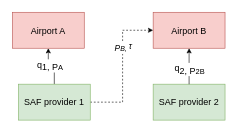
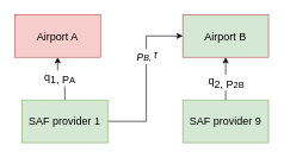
  <mxCell id="0" />
  <mxCell id="1" parent="0" />
- <mxCell id="2" style="edgeStyle=orthogonalEdgeStyle;rounded=0;orthogonalLoop=1;jettySize=auto;html=1;entryX=0;entryY=0.5;entryDx=0;entryDy=0;exitX=1;exitY=0.5;exitDx=0;exitDy=0;dashed=1;" parent="1" source="7" target="8" edge="1"><mxGeometry relative="1" as="geometry"><Array as="points"><mxPoint x="204" y="170" /><mxPoint x="204" y="50" /></Array><mxPoint x="204" y="140" as="sourcePoint" /></mxGeometry></mxCell>
+ <mxCell id="2" style="edgeStyle=orthogonalEdgeStyle;rounded=0;orthogonalLoop=1;jettySize=auto;html=1;entryX=0;entryY=0.5;entryDx=0;entryDy=0;exitX=1;exitY=0.5;exitDx=0;exitDy=0;" parent="1" source="7" target="8" edge="1"><mxGeometry relative="1" as="geometry"><Array as="points"><mxPoint x="204" y="170" /><mxPoint x="204" y="50" /></Array><mxPoint x="204" y="140" as="sourcePoint" /></mxGeometry></mxCell>
  <mxCell id="3" value="&lt;sub style=&quot;font-size: 14px;&quot;&gt;P&lt;/sub&gt;&lt;span style=&quot;font-size: 14px;&quot;&gt;&lt;sub&gt;B,&amp;nbsp;&lt;/sub&gt;&lt;/span&gt;&lt;font style=&quot;font-size: 14px;&quot;&gt;τ&lt;/font&gt;" style="edgeLabel;html=1;align=center;verticalAlign=middle;resizable=0;points=[];fontSize=14;fontStyle=2" parent="2" vertex="1" connectable="0"><mxGeometry x="0.3" relative="1" as="geometry"><mxPoint as="offset" /></mxGeometry></mxCell>
- <mxCell id="4" value="SAF provider 2" style="rounded=0;whiteSpace=wrap;html=1;fontSize=15;fillColor=#d5e8d4;strokeColor=#82b366;" parent="1" vertex="1"><mxGeometry x="255" y="140" width="120" height="60" as="geometry" /></mxCell>
+ <mxCell id="4" value="SAF provider 9" style="rounded=0;whiteSpace=wrap;html=1;fontSize=15;fillColor=#d5e8d4;strokeColor=#82b366;" parent="1" vertex="1"><mxGeometry x="255" y="140" width="120" height="60" as="geometry" /></mxCell>
  <mxCell id="5" value="" style="edgeStyle=orthogonalEdgeStyle;rounded=0;orthogonalLoop=1;jettySize=auto;html=1;fontSize=15;" parent="1" source="7" target="9" edge="1"><mxGeometry relative="1" as="geometry" /></mxCell>
  <mxCell id="6" value="q&lt;sub style=&quot;font-size: 15px;&quot;&gt;1, P&lt;/sub&gt;&lt;span style=&quot;font-size: 15px;&quot;&gt;&lt;sub&gt;A&lt;/sub&gt;&lt;/span&gt;&lt;sub style=&quot;font-size: 15px;&quot;&gt;&amp;nbsp;&lt;/sub&gt;" style="edgeLabel;html=1;align=center;verticalAlign=middle;resizable=0;points=[];fontSize=15;" parent="5" vertex="1" connectable="0"><mxGeometry x="0.033" y="-2" relative="1" as="geometry"><mxPoint as="offset" /></mxGeometry></mxCell>
  <mxCell id="7" value="SAF provider 1" style="rounded=0;whiteSpace=wrap;html=1;fontSize=15;fillColor=#d5e8d4;strokeColor=#82b366;" parent="1" vertex="1"><mxGeometry x="30" y="140" width="120" height="60" as="geometry" /></mxCell>
- <mxCell id="8" value="Airport B" style="rounded=0;whiteSpace=wrap;html=1;fontSize=15;fillColor=#f8cecc;strokeColor=#b85450;" parent="1" vertex="1"><mxGeometry x="255" y="20" width="120" height="60" as="geometry" /></mxCell>
+ <mxCell id="8" value="Airport B" style="rounded=0;whiteSpace=wrap;html=1;fontSize=15;fillColor=#d5e8d4;strokeColor=#b85450;" parent="1" vertex="1"><mxGeometry x="255" y="20" width="120" height="60" as="geometry" /></mxCell>
  <mxCell id="9" value="Airport A" style="rounded=0;whiteSpace=wrap;html=1;fontSize=15;fillColor=#f8cecc;strokeColor=#b85450;" parent="1" vertex="1"><mxGeometry x="20" y="20" width="120" height="60" as="geometry" /></mxCell>
  <mxCell id="10" value="" style="endArrow=classic;html=1;rounded=0;exitX=0.5;exitY=0;exitDx=0;exitDy=0;entryX=0.5;entryY=1;entryDx=0;entryDy=0;fontSize=15;" parent="1" source="4" target="8" edge="1"><mxGeometry width="50" height="50" relative="1" as="geometry"><mxPoint x="215" y="140" as="sourcePoint" /><mxPoint x="305" y="80" as="targetPoint" /><Array as="points" /></mxGeometry></mxCell>
  <mxCell id="11" value="q&lt;sub style=&quot;font-size: 15px;&quot;&gt;2, P&lt;/sub&gt;&lt;span style=&quot;font-size: 15px;&quot;&gt;&lt;sub&gt;2B&lt;/sub&gt;&lt;/span&gt;" style="edgeLabel;html=1;align=center;verticalAlign=middle;resizable=0;points=[];fontSize=15;" parent="10" vertex="1" connectable="0"><mxGeometry x="-0.133" relative="1" as="geometry"><mxPoint as="offset" /></mxGeometry></mxCell>
